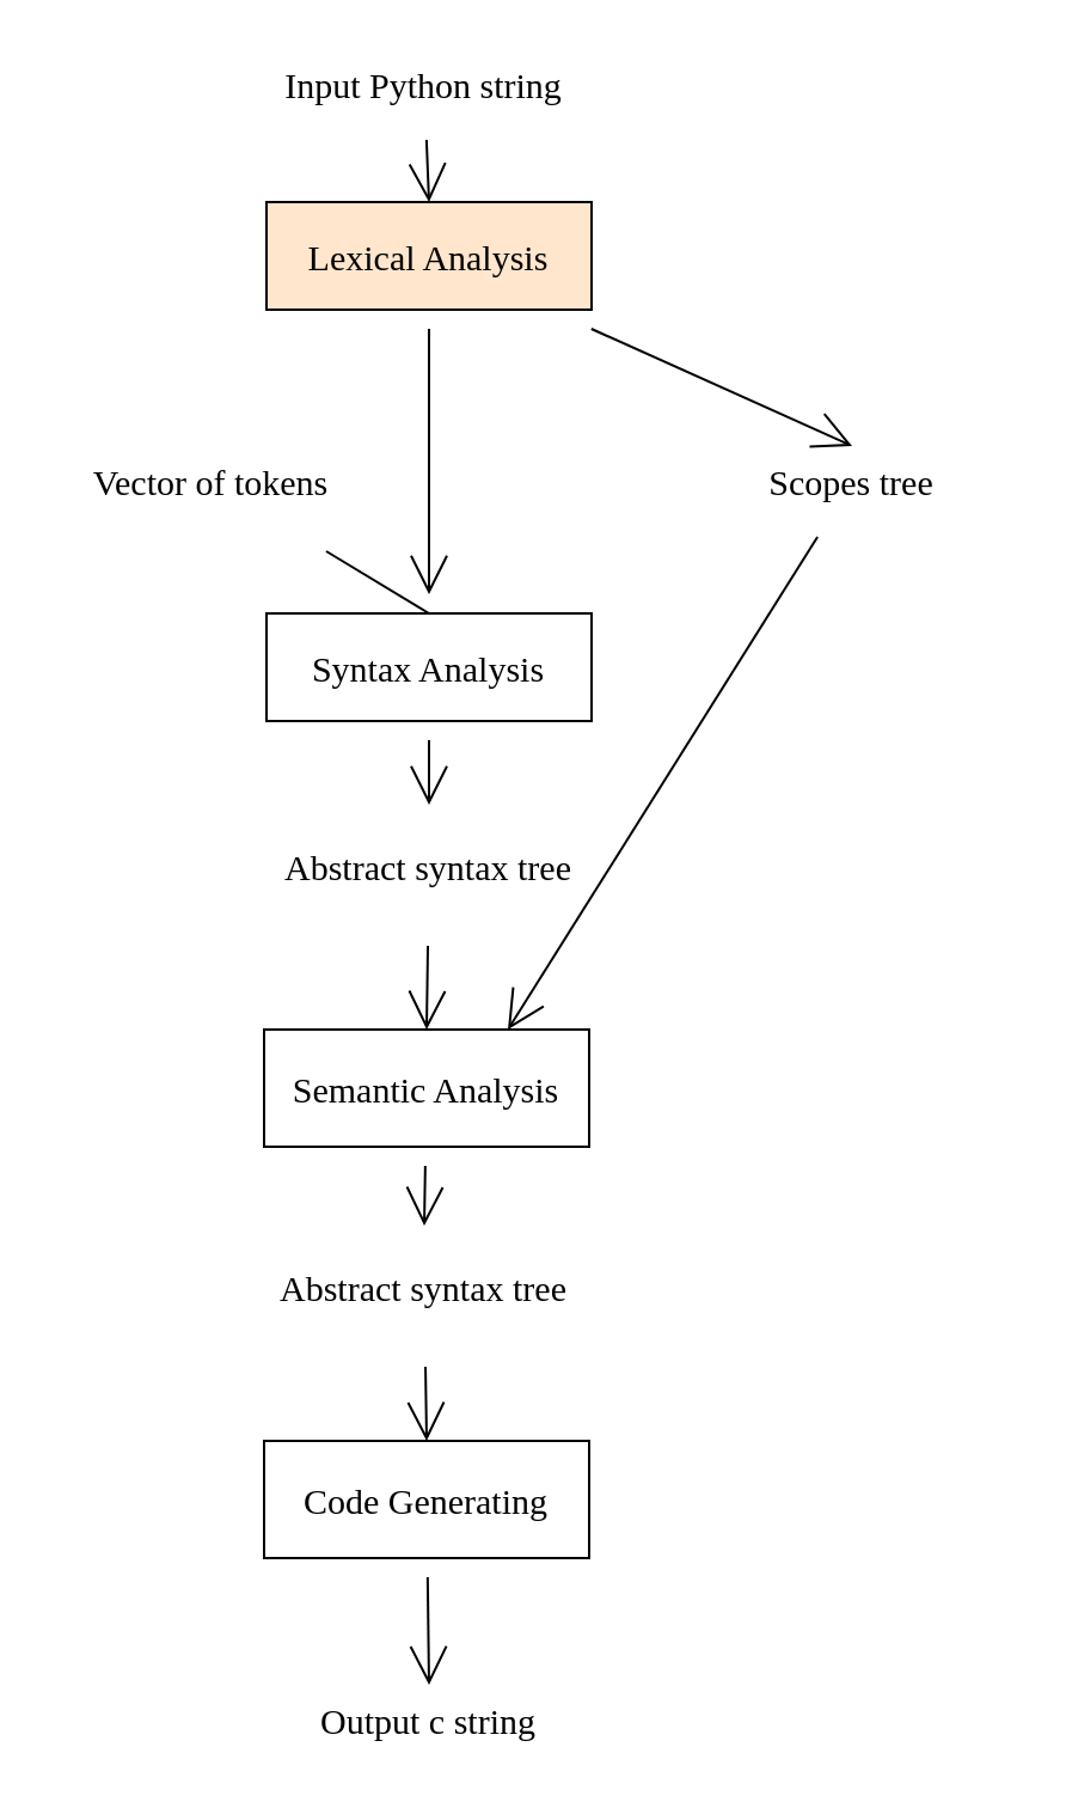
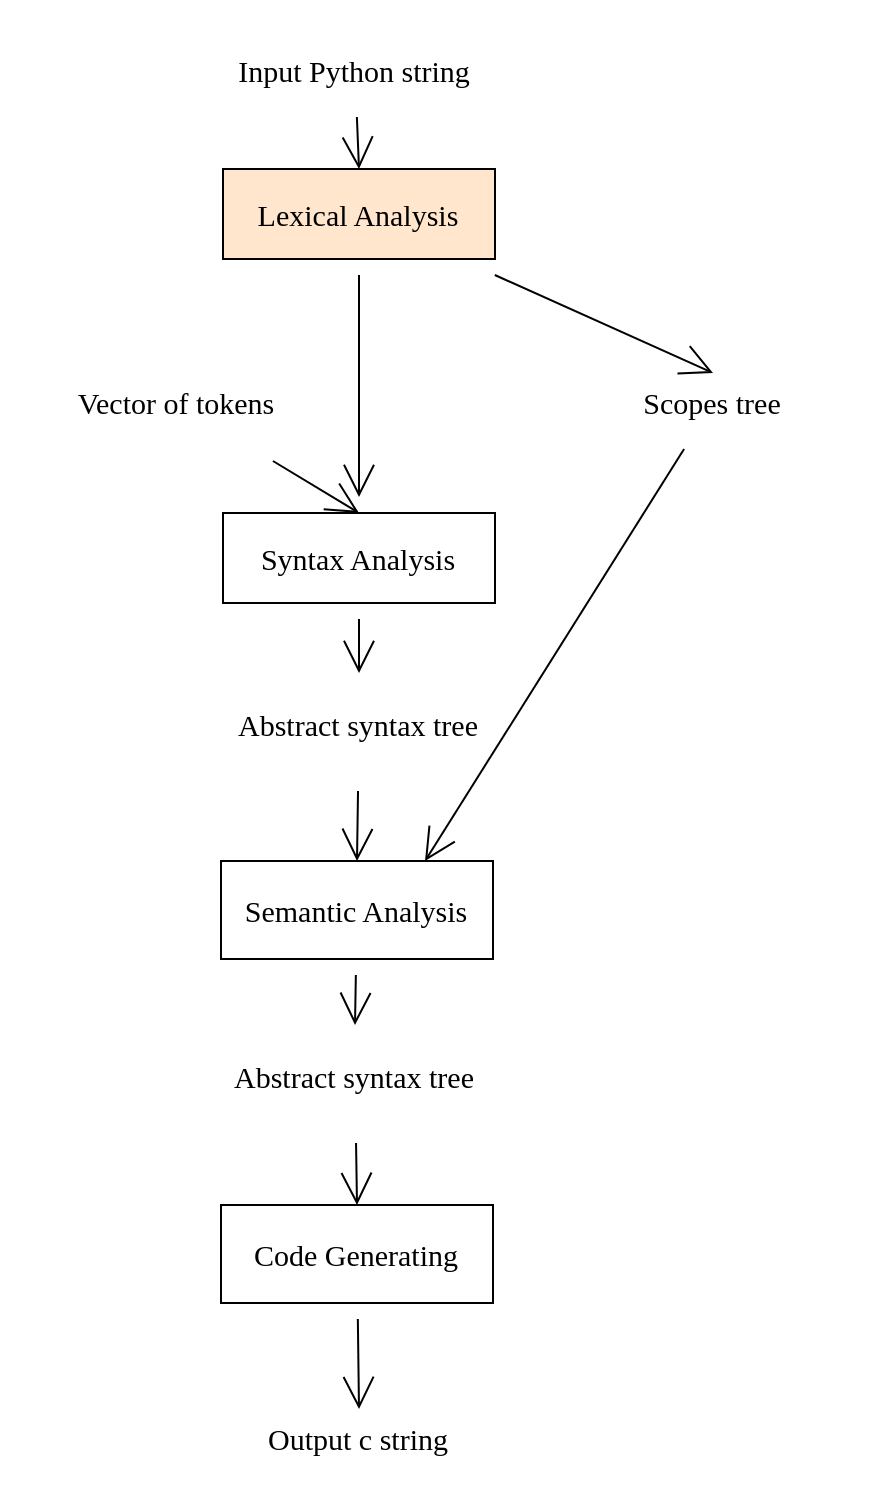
  <mxCell id="0" />
  <mxCell id="1" parent="0" />
  <mxCell id="2" style="edgeStyle=none;curved=1;rounded=0;orthogonalLoop=1;jettySize=auto;html=1;fontFamily=Architects Daughter;fontSource=https%3A%2F%2Ffonts.googleapis.com%2Fcss%3Ffamily%3DArchitects%2BDaughter;fontSize=15;startSize=14;endArrow=open;endSize=14;sourcePerimeterSpacing=8;targetPerimeterSpacing=8;" edge="1" parent="1" source="4" target="8"><mxGeometry relative="1" as="geometry" /></mxCell>
  <mxCell id="3" style="edgeStyle=none;curved=1;rounded=0;orthogonalLoop=1;jettySize=auto;html=1;entryX=0.5;entryY=0;entryDx=0;entryDy=0;fontFamily=Architects Daughter;fontSource=https%3A%2F%2Ffonts.googleapis.com%2Fcss%3Ffamily%3DArchitects%2BDaughter;fontSize=15;startSize=14;endArrow=open;endSize=14;sourcePerimeterSpacing=8;targetPerimeterSpacing=8;" edge="1" parent="1" source="4" target="12"><mxGeometry relative="1" as="geometry" /></mxCell>
  <mxCell id="4" value="&lt;font style=&quot;font-size: 15px;&quot;&gt;Lexical Analysis&lt;/font&gt;" style="rounded=0;whiteSpace=wrap;html=1;fontFamily=Architects Daughter;fontSource=https%3A%2F%2Ffonts.googleapis.com%2Fcss%3Ffamily%3DArchitects%2BDaughter;fontSize=15;fillColor=#ffe6cc;" vertex="1" parent="1"><mxGeometry x="111" y="84" width="136" height="45" as="geometry" /></mxCell>
  <mxCell id="5" style="edgeStyle=none;curved=1;rounded=0;orthogonalLoop=1;jettySize=auto;html=1;entryX=0.5;entryY=0;entryDx=0;entryDy=0;fontFamily=Architects Daughter;fontSource=https%3A%2F%2Ffonts.googleapis.com%2Fcss%3Ffamily%3DArchitects%2BDaughter;fontSize=15;startSize=14;endArrow=open;endSize=14;sourcePerimeterSpacing=8;targetPerimeterSpacing=8;" edge="1" parent="1" source="6" target="4"><mxGeometry relative="1" as="geometry" /></mxCell>
  <mxCell id="6" value="&lt;font face=&quot;Architects Daughter&quot; data-font-src=&quot;https://fonts.googleapis.com/css?family=Architects+Daughter&quot; style=&quot;font-size: 15px;&quot;&gt;Input Python string&lt;/font&gt;" style="text;strokeColor=none;fillColor=none;html=1;align=center;verticalAlign=middle;whiteSpace=wrap;rounded=0;fontSize=15;fontFamily=Georgia;" vertex="1" parent="1"><mxGeometry x="87" y="20" width="180" height="30" as="geometry" /></mxCell>
  <mxCell id="7" style="edgeStyle=none;curved=1;rounded=0;orthogonalLoop=1;jettySize=auto;html=1;entryX=0.5;entryY=0;entryDx=0;entryDy=0;fontFamily=Architects Daughter;fontSource=https%3A%2F%2Ffonts.googleapis.com%2Fcss%3Ffamily%3DArchitects%2BDaughter;fontSize=15;startSize=14;endArrow=open;endSize=14;sourcePerimeterSpacing=8;targetPerimeterSpacing=8;" edge="1" parent="1" source="8" target="14"><mxGeometry relative="1" as="geometry" /></mxCell>
  <mxCell id="8" value="&lt;font style=&quot;font-size: 15px;&quot;&gt;Syntax Analysis&lt;/font&gt;" style="rounded=0;whiteSpace=wrap;html=1;fontFamily=Architects Daughter;fontSource=https%3A%2F%2Ffonts.googleapis.com%2Fcss%3Ffamily%3DArchitects%2BDaughter;fontSize=15;" vertex="1" parent="1"><mxGeometry x="111" y="256" width="136" height="45" as="geometry" /></mxCell>
- <mxCell id="9" style="edgeStyle=none;curved=1;rounded=0;orthogonalLoop=1;jettySize=auto;html=1;entryX=0.5;entryY=0;entryDx=0;entryDy=0;fontFamily=Architects Daughter;fontSource=https%3A%2F%2Ffonts.googleapis.com%2Fcss%3Ffamily%3DArchitects%2BDaughter;fontSize=15;startSize=14;endArrow=none;endSize=14;sourcePerimeterSpacing=8;targetPerimeterSpacing=8;" edge="1" parent="1" source="10" target="8"><mxGeometry relative="1" as="geometry" /></mxCell>
+ <mxCell id="9" style="edgeStyle=none;curved=1;rounded=0;orthogonalLoop=1;jettySize=auto;html=1;entryX=0.5;entryY=0;entryDx=0;entryDy=0;fontFamily=Architects Daughter;fontSource=https%3A%2F%2Ffonts.googleapis.com%2Fcss%3Ffamily%3DArchitects%2BDaughter;fontSize=15;startSize=14;endArrow=open;endSize=14;sourcePerimeterSpacing=8;targetPerimeterSpacing=8;" edge="1" parent="1" source="10" target="8"><mxGeometry relative="1" as="geometry" /></mxCell>
  <mxCell id="10" value="&lt;font face=&quot;Architects Daughter&quot; data-font-src=&quot;https://fonts.googleapis.com/css?family=Architects+Daughter&quot; style=&quot;font-size: 15px;&quot;&gt;Vector of tokens&lt;/font&gt;" style="text;strokeColor=none;fillColor=none;html=1;align=center;verticalAlign=middle;whiteSpace=wrap;rounded=0;fontSize=15;fontFamily=Georgia;" vertex="1" parent="1"><mxGeometry x="20" y="180" width="136" height="42" as="geometry" /></mxCell>
  <mxCell id="11" style="edgeStyle=none;curved=1;rounded=0;orthogonalLoop=1;jettySize=auto;html=1;entryX=0.75;entryY=0;entryDx=0;entryDy=0;fontFamily=Architects Daughter;fontSource=https%3A%2F%2Ffonts.googleapis.com%2Fcss%3Ffamily%3DArchitects%2BDaughter;fontSize=15;startSize=14;endArrow=open;endSize=14;sourcePerimeterSpacing=8;targetPerimeterSpacing=8;" edge="1" parent="1" source="12" target="16"><mxGeometry relative="1" as="geometry" /></mxCell>
  <mxCell id="12" value="&lt;font face=&quot;Architects Daughter&quot; data-font-src=&quot;https://fonts.googleapis.com/css?family=Architects+Daughter&quot; style=&quot;font-size: 15px;&quot;&gt;Scopes tree&lt;/font&gt;" style="text;strokeColor=none;fillColor=none;html=1;align=center;verticalAlign=middle;whiteSpace=wrap;rounded=0;fontSize=15;fontFamily=Georgia;" vertex="1" parent="1"><mxGeometry x="288" y="186" width="136" height="30" as="geometry" /></mxCell>
  <mxCell id="13" style="edgeStyle=none;curved=1;rounded=0;orthogonalLoop=1;jettySize=auto;html=1;entryX=0.5;entryY=0;entryDx=0;entryDy=0;fontFamily=Architects Daughter;fontSource=https%3A%2F%2Ffonts.googleapis.com%2Fcss%3Ffamily%3DArchitects%2BDaughter;fontSize=15;startSize=14;endArrow=open;endSize=14;sourcePerimeterSpacing=8;targetPerimeterSpacing=8;" edge="1" parent="1" source="14" target="16"><mxGeometry relative="1" as="geometry" /></mxCell>
  <mxCell id="14" value="&lt;font face=&quot;Architects Daughter&quot; data-font-src=&quot;https://fonts.googleapis.com/css?family=Architects+Daughter&quot; style=&quot;font-size: 15px;&quot;&gt;Abstract syntax tree&lt;/font&gt;" style="text;strokeColor=none;fillColor=none;html=1;align=center;verticalAlign=middle;whiteSpace=wrap;rounded=0;fontSize=15;fontFamily=Georgia;" vertex="1" parent="1"><mxGeometry x="111" y="336" width="136" height="51" as="geometry" /></mxCell>
  <mxCell id="15" style="edgeStyle=none;curved=1;rounded=0;orthogonalLoop=1;jettySize=auto;html=1;entryX=0.5;entryY=0;entryDx=0;entryDy=0;fontFamily=Architects Daughter;fontSource=https%3A%2F%2Ffonts.googleapis.com%2Fcss%3Ffamily%3DArchitects%2BDaughter;fontSize=15;startSize=14;endArrow=open;endSize=14;sourcePerimeterSpacing=8;targetPerimeterSpacing=8;" edge="1" parent="1" source="16" target="19"><mxGeometry relative="1" as="geometry" /></mxCell>
  <mxCell id="16" value="&lt;font style=&quot;font-size: 15px;&quot;&gt;Semantic Analysis&lt;/font&gt;" style="rounded=0;whiteSpace=wrap;html=1;fontFamily=Architects Daughter;fontSource=https%3A%2F%2Ffonts.googleapis.com%2Fcss%3Ffamily%3DArchitects%2BDaughter;fontSize=15;" vertex="1" parent="1"><mxGeometry x="110" y="430" width="136" height="49" as="geometry" /></mxCell>
  <mxCell id="17" value="&lt;font face=&quot;Architects Daughter&quot; data-font-src=&quot;https://fonts.googleapis.com/css?family=Architects+Daughter&quot; style=&quot;font-size: 15px;&quot;&gt;Output c string&lt;/font&gt;" style="text;strokeColor=none;fillColor=none;html=1;align=center;verticalAlign=middle;whiteSpace=wrap;rounded=0;fontSize=15;fontFamily=Georgia;" vertex="1" parent="1"><mxGeometry x="99" y="704" width="160" height="30" as="geometry" /></mxCell>
  <mxCell id="18" style="edgeStyle=none;curved=1;rounded=0;orthogonalLoop=1;jettySize=auto;html=1;entryX=0.5;entryY=0;entryDx=0;entryDy=0;fontFamily=Architects Daughter;fontSource=https%3A%2F%2Ffonts.googleapis.com%2Fcss%3Ffamily%3DArchitects%2BDaughter;fontSize=15;startSize=14;endArrow=open;endSize=14;sourcePerimeterSpacing=8;targetPerimeterSpacing=8;" edge="1" parent="1" source="19" target="21"><mxGeometry relative="1" as="geometry" /></mxCell>
  <mxCell id="19" value="&lt;font face=&quot;Architects Daughter&quot; data-font-src=&quot;https://fonts.googleapis.com/css?family=Architects+Daughter&quot; style=&quot;font-size: 15px;&quot;&gt;Abstract syntax tree&lt;/font&gt;" style="text;strokeColor=none;fillColor=none;html=1;align=center;verticalAlign=middle;whiteSpace=wrap;rounded=0;fontSize=15;fontFamily=Georgia;" vertex="1" parent="1"><mxGeometry x="109" y="512" width="136" height="51" as="geometry" /></mxCell>
  <mxCell id="20" style="edgeStyle=none;curved=1;rounded=0;orthogonalLoop=1;jettySize=auto;html=1;entryX=0.5;entryY=0;entryDx=0;entryDy=0;fontFamily=Architects Daughter;fontSource=https%3A%2F%2Ffonts.googleapis.com%2Fcss%3Ffamily%3DArchitects%2BDaughter;fontSize=15;startSize=14;endArrow=open;endSize=14;sourcePerimeterSpacing=8;targetPerimeterSpacing=8;" edge="1" parent="1" source="21" target="17"><mxGeometry relative="1" as="geometry" /></mxCell>
  <mxCell id="21" value="&lt;font style=&quot;font-size: 15px;&quot;&gt;Code Generating&lt;/font&gt;" style="rounded=0;whiteSpace=wrap;html=1;fontFamily=Architects Daughter;fontSource=https%3A%2F%2Ffonts.googleapis.com%2Fcss%3Ffamily%3DArchitects%2BDaughter;fontSize=15;" vertex="1" parent="1"><mxGeometry x="110" y="602" width="136" height="49" as="geometry" /></mxCell>
